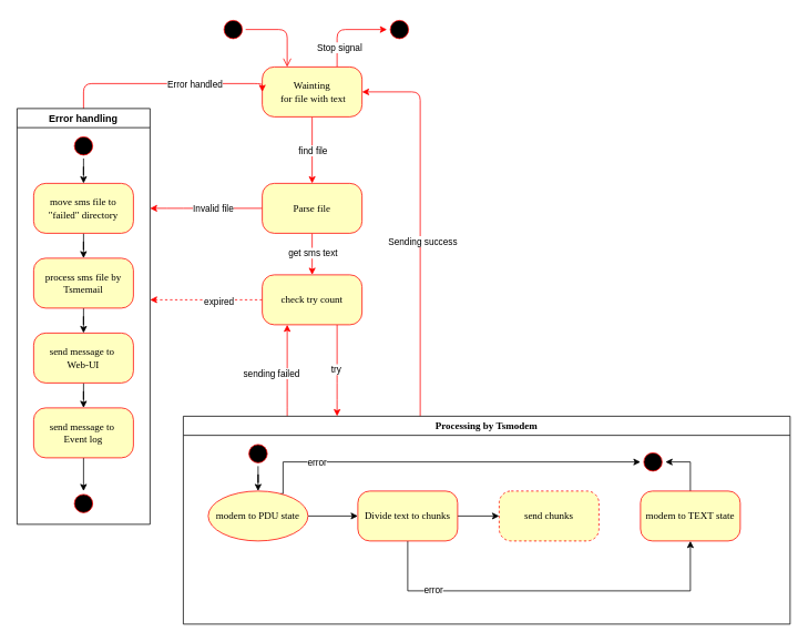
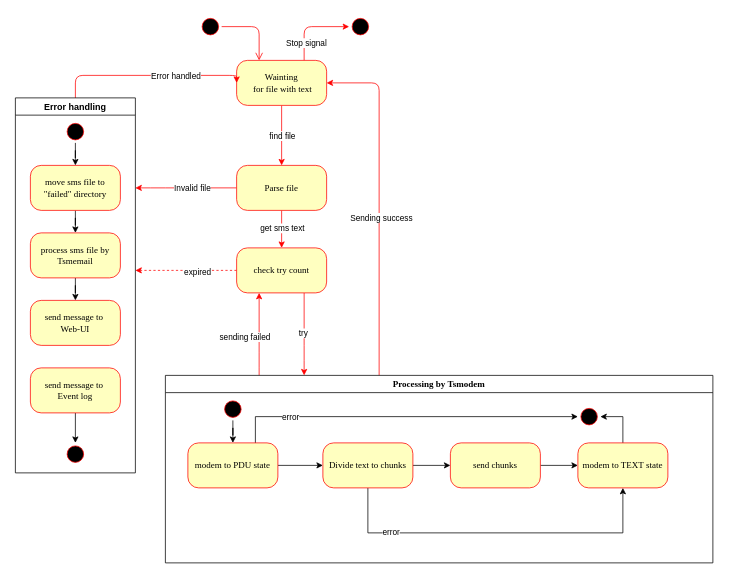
  <mxCell id="0" />
  <mxCell id="1" parent="0" />
  <mxCell id="2" value="" style="ellipse;html=1;shape=startState;fillColor=#000000;strokeColor=#ff0000;rounded=1;shadow=0;comic=0;labelBackgroundColor=none;fontFamily=Verdana;fontSize=12;fontColor=#000000;align=center;direction=south;" parent="1" vertex="1"><mxGeometry x="265" y="20" width="30" height="30" as="geometry" /></mxCell>
  <mxCell id="3" style="edgeStyle=orthogonalEdgeStyle;html=1;labelBackgroundColor=none;endArrow=open;endSize=8;strokeColor=#ff0000;fontFamily=Verdana;fontSize=12;align=left;" parent="1" source="2" target="8" edge="1"><mxGeometry relative="1" as="geometry"><mxPoint x="535" y="80" as="targetPoint" /><Array as="points"><mxPoint x="345" y="35" /></Array></mxGeometry></mxCell>
  <mxCell id="4" value="" style="edgeStyle=orthogonalEdgeStyle;rounded=0;orthogonalLoop=1;jettySize=auto;html=1;strokeColor=#FF0000;" edge="1" parent="1" source="8" target="13"><mxGeometry relative="1" as="geometry" /></mxCell>
  <mxCell id="5" value="find file" style="edgeLabel;html=1;align=center;verticalAlign=middle;resizable=0;points=[];" vertex="1" connectable="0" parent="4"><mxGeometry x="0.275" y="-1" relative="1" as="geometry"><mxPoint x="1" y="-11" as="offset" /></mxGeometry></mxCell>
  <mxCell id="6" style="edgeStyle=orthogonalEdgeStyle;rounded=1;orthogonalLoop=1;jettySize=auto;html=1;exitX=0.75;exitY=0;exitDx=0;exitDy=0;entryX=0.5;entryY=1;entryDx=0;entryDy=0;curved=0;strokeColor=#FF0000;" edge="1" parent="1" source="8" target="20"><mxGeometry relative="1" as="geometry" /></mxCell>
  <mxCell id="7" value="Stop signal" style="edgeLabel;html=1;align=center;verticalAlign=middle;resizable=0;points=[];" vertex="1" connectable="0" parent="6"><mxGeometry x="-0.543" y="-2" relative="1" as="geometry"><mxPoint as="offset" /></mxGeometry></mxCell>
  <mxCell id="8" value="Wainting&lt;div&gt;&amp;nbsp;for file with text&lt;/div&gt;" style="rounded=1;whiteSpace=wrap;html=1;arcSize=24;fillColor=#ffffc0;strokeColor=#ff0000;shadow=0;comic=0;labelBackgroundColor=none;fontFamily=Verdana;fontSize=12;fontColor=#000000;align=center;" parent="1" vertex="1"><mxGeometry x="315" y="80" width="120" height="60" as="geometry" /></mxCell>
  <mxCell id="9" value="" style="edgeStyle=orthogonalEdgeStyle;rounded=0;orthogonalLoop=1;jettySize=auto;html=1;strokeColor=#FF0000;" edge="1" parent="1" source="13" target="41"><mxGeometry relative="1" as="geometry"><mxPoint x="375" y="340" as="targetPoint" /></mxGeometry></mxCell>
  <mxCell id="10" value="get sms text" style="edgeLabel;html=1;align=center;verticalAlign=middle;resizable=0;points=[];" vertex="1" connectable="0" parent="9"><mxGeometry x="0.15" y="-2" relative="1" as="geometry"><mxPoint x="2" y="-6" as="offset" /></mxGeometry></mxCell>
  <mxCell id="11" style="edgeStyle=orthogonalEdgeStyle;rounded=1;orthogonalLoop=1;jettySize=auto;html=1;exitX=0;exitY=0.5;exitDx=0;exitDy=0;curved=0;strokeColor=#FF0000;" edge="1" parent="1" source="13" target="42"><mxGeometry relative="1" as="geometry"><mxPoint x="110" y="240" as="targetPoint" /><Array as="points"><mxPoint x="210" y="250" /><mxPoint x="210" y="250" /></Array></mxGeometry></mxCell>
  <mxCell id="12" value="Invalid file" style="edgeLabel;html=1;align=center;verticalAlign=middle;resizable=0;points=[];" vertex="1" connectable="0" parent="11"><mxGeometry x="-0.44" y="2" relative="1" as="geometry"><mxPoint x="-22" y="-2" as="offset" /></mxGeometry></mxCell>
  <mxCell id="13" value="Parse file" style="rounded=1;whiteSpace=wrap;html=1;arcSize=24;fillColor=#ffffc0;strokeColor=#ff0000;shadow=0;comic=0;labelBackgroundColor=none;fontFamily=Verdana;fontSize=12;fontColor=#000000;align=center;" vertex="1" parent="1"><mxGeometry x="315" y="220" width="120" height="60" as="geometry" /></mxCell>
  <mxCell id="14" value="" style="edgeStyle=orthogonalEdgeStyle;rounded=1;orthogonalLoop=1;jettySize=auto;html=1;strokeColor=#FF0000;curved=0;entryX=0.25;entryY=1;entryDx=0;entryDy=0;" edge="1" parent="1" source="21" target="41"><mxGeometry relative="1" as="geometry"><mxPoint x="345" y="440" as="sourcePoint" /><Array as="points"><mxPoint x="345" y="480" /><mxPoint x="345" y="480" /></Array></mxGeometry></mxCell>
  <mxCell id="15" value="sending failed" style="edgeLabel;html=1;align=center;verticalAlign=middle;resizable=0;points=[];" vertex="1" connectable="0" parent="14"><mxGeometry x="0.05" y="1" relative="1" as="geometry"><mxPoint x="-19" y="6" as="offset" /></mxGeometry></mxCell>
  <mxCell id="16" style="edgeStyle=orthogonalEdgeStyle;rounded=1;orthogonalLoop=1;jettySize=auto;html=1;entryX=1;entryY=0.5;entryDx=0;entryDy=0;curved=0;strokeColor=#FF0000;" edge="1" parent="1" source="21" target="8"><mxGeometry relative="1" as="geometry"><mxPoint x="435" y="470" as="sourcePoint" /><Array as="points"><mxPoint x="505" y="110" /></Array></mxGeometry></mxCell>
  <mxCell id="17" value="Sending success" style="edgeLabel;html=1;align=center;verticalAlign=middle;resizable=0;points=[];" vertex="1" connectable="0" parent="16"><mxGeometry x="-0.081" y="-2" relative="1" as="geometry"><mxPoint as="offset" /></mxGeometry></mxCell>
  <mxCell id="18" style="edgeStyle=orthogonalEdgeStyle;rounded=1;orthogonalLoop=1;jettySize=auto;html=1;exitX=0.5;exitY=0;exitDx=0;exitDy=0;entryX=0;entryY=0.5;entryDx=0;entryDy=0;curved=0;strokeColor=#FF0000;" edge="1" parent="1" source="42" target="8"><mxGeometry relative="1" as="geometry"><mxPoint x="50" y="210" as="sourcePoint" /><Array as="points"><mxPoint x="100" y="100" /><mxPoint x="315" y="100" /></Array></mxGeometry></mxCell>
  <mxCell id="19" value="Error handled" style="edgeLabel;html=1;align=center;verticalAlign=middle;resizable=0;points=[];" vertex="1" connectable="0" parent="18"><mxGeometry x="-0.085" y="1" relative="1" as="geometry"><mxPoint x="46" y="1" as="offset" /></mxGeometry></mxCell>
  <mxCell id="20" value="" style="ellipse;html=1;shape=startState;fillColor=#000000;strokeColor=#ff0000;rounded=1;shadow=0;comic=0;labelBackgroundColor=none;fontFamily=Verdana;fontSize=12;fontColor=#000000;align=center;direction=south;" vertex="1" parent="1"><mxGeometry x="465" y="20" width="30" height="30" as="geometry" /></mxCell>
  <mxCell id="21" value="&lt;span style=&quot;font-family: Verdana;&quot;&gt;Processing by&amp;nbsp;&lt;/span&gt;&lt;span style=&quot;font-family: Verdana; background-color: transparent; color: light-dark(rgb(0, 0, 0), rgb(255, 255, 255));&quot;&gt;Tsmodem&lt;/span&gt;" style="swimlane;whiteSpace=wrap;html=1;" vertex="1" parent="1"><mxGeometry x="220" y="500" width="730" height="250" as="geometry"><mxRectangle x="250" y="510" width="160" height="30" as="alternateBounds" /></mxGeometry></mxCell>
  <mxCell id="22" style="edgeStyle=orthogonalEdgeStyle;rounded=0;orthogonalLoop=1;jettySize=auto;html=1;exitX=1;exitY=0.5;exitDx=0;exitDy=0;" edge="1" parent="21" source="31" target="28"><mxGeometry relative="1" as="geometry" /></mxCell>
  <mxCell id="23" style="edgeStyle=orthogonalEdgeStyle;rounded=0;orthogonalLoop=1;jettySize=auto;html=1;exitX=1;exitY=0.5;exitDx=0;exitDy=0;" edge="1" parent="21" source="24" target="31"><mxGeometry relative="1" as="geometry"><mxPoint x="290" y="20" as="targetPoint" /></mxGeometry></mxCell>
  <mxCell id="24" value="" style="ellipse;html=1;shape=startState;fillColor=#000000;strokeColor=#ff0000;rounded=1;shadow=0;comic=0;labelBackgroundColor=none;fontFamily=Verdana;fontSize=12;fontColor=#000000;align=center;direction=south;" vertex="1" parent="21"><mxGeometry x="75" y="30" width="30" height="30" as="geometry" /></mxCell>
  <mxCell id="25" style="edgeStyle=orthogonalEdgeStyle;rounded=0;orthogonalLoop=1;jettySize=auto;html=1;exitX=1;exitY=0.5;exitDx=0;exitDy=0;" edge="1" parent="21" source="28" target="33"><mxGeometry relative="1" as="geometry" /></mxCell>
  <mxCell id="26" style="edgeStyle=orthogonalEdgeStyle;rounded=0;orthogonalLoop=1;jettySize=auto;html=1;exitX=0.5;exitY=1;exitDx=0;exitDy=0;entryX=0.5;entryY=1;entryDx=0;entryDy=0;" edge="1" parent="21" source="28" target="35"><mxGeometry relative="1" as="geometry"><mxPoint x="411" y="161.02" as="targetPoint" /><Array as="points"><mxPoint x="270" y="210" /><mxPoint x="610" y="210" /></Array></mxGeometry></mxCell>
  <mxCell id="27" value="error" style="edgeLabel;html=1;align=center;verticalAlign=middle;resizable=0;points=[];" vertex="1" connectable="0" parent="26"><mxGeometry x="-0.608" y="2" relative="1" as="geometry"><mxPoint as="offset" /></mxGeometry></mxCell>
  <mxCell id="28" value="Divide text to chunks" style="rounded=1;whiteSpace=wrap;html=1;arcSize=24;fillColor=#ffffc0;strokeColor=#ff0000;shadow=0;comic=0;labelBackgroundColor=none;fontFamily=Verdana;fontSize=12;fontColor=#000000;align=center;" vertex="1" parent="21"><mxGeometry x="210" y="90" width="120" height="60" as="geometry" /></mxCell>
  <mxCell id="29" style="edgeStyle=orthogonalEdgeStyle;rounded=0;orthogonalLoop=1;jettySize=auto;html=1;exitX=0.75;exitY=0;exitDx=0;exitDy=0;" edge="1" parent="21" source="31" target="36"><mxGeometry relative="1" as="geometry"><mxPoint x="429.96" y="160" as="targetPoint" /><Array as="points"><mxPoint x="120" y="55" /></Array></mxGeometry></mxCell>
  <mxCell id="30" value="error" style="edgeLabel;html=1;align=center;verticalAlign=middle;resizable=0;points=[];" vertex="1" connectable="0" parent="29"><mxGeometry x="-0.652" relative="1" as="geometry"><mxPoint as="offset" /></mxGeometry></mxCell>
- <mxCell id="31" value="modem to PDU state" style="ellipse;whiteSpace=wrap;html=1;fontFamily=Verdana;fillColor=#ffffc0;strokeColor=#ff0000;fontColor=#000000;arcSize=24;shadow=0;comic=0;labelBackgroundColor=none;" vertex="1" parent="21"><mxGeometry x="30" y="90" width="120" height="60" as="geometry" /></mxCell>
- <mxCell id="33" value="send chunks" style="whiteSpace=wrap;html=1;fontFamily=Verdana;fillColor=#ffffc0;strokeColor=#ff0000;fontColor=#000000;rounded=1;arcSize=24;shadow=0;comic=0;labelBackgroundColor=none;dashed=1;" vertex="1" parent="21"><mxGeometry x="380" y="90" width="120" height="60" as="geometry" /></mxCell>
+ <mxCell id="31" value="modem to PDU state" style="whiteSpace=wrap;html=1;fontFamily=Verdana;fillColor=#ffffc0;strokeColor=#ff0000;fontColor=#000000;rounded=1;arcSize=24;shadow=0;comic=0;labelBackgroundColor=none;" vertex="1" parent="21"><mxGeometry x="30" y="90" width="120" height="60" as="geometry" /></mxCell>
+ <mxCell id="32" value="" style="edgeStyle=orthogonalEdgeStyle;rounded=0;orthogonalLoop=1;jettySize=auto;html=1;" edge="1" parent="21" source="33" target="35"><mxGeometry relative="1" as="geometry" /></mxCell>
+ <mxCell id="33" value="send chunks" style="whiteSpace=wrap;html=1;fontFamily=Verdana;fillColor=#ffffc0;strokeColor=#ff0000;fontColor=#000000;rounded=1;arcSize=24;shadow=0;comic=0;labelBackgroundColor=none;" vertex="1" parent="21"><mxGeometry x="380" y="90" width="120" height="60" as="geometry" /></mxCell>
  <mxCell id="34" value="" style="edgeStyle=orthogonalEdgeStyle;rounded=0;orthogonalLoop=1;jettySize=auto;html=1;exitX=0.5;exitY=0;exitDx=0;exitDy=0;" edge="1" parent="21" source="35" target="36"><mxGeometry relative="1" as="geometry"><mxPoint x="330" y="440" as="targetPoint" /><Array as="points"><mxPoint x="610" y="55" /></Array></mxGeometry></mxCell>
  <mxCell id="35" value="modem to TEXT state" style="whiteSpace=wrap;html=1;fontFamily=Verdana;fillColor=#ffffc0;strokeColor=#ff0000;fontColor=#000000;rounded=1;arcSize=24;shadow=0;comic=0;labelBackgroundColor=none;" vertex="1" parent="21"><mxGeometry x="550" y="90" width="120" height="60" as="geometry" /></mxCell>
  <mxCell id="36" value="" style="ellipse;html=1;shape=startState;fillColor=#000000;strokeColor=#ff0000;rounded=1;shadow=0;comic=0;labelBackgroundColor=none;fontFamily=Verdana;fontSize=12;fontColor=#000000;align=center;direction=south;" vertex="1" parent="21"><mxGeometry x="550" y="40" width="30" height="30" as="geometry" /></mxCell>
  <mxCell id="37" style="edgeStyle=orthogonalEdgeStyle;rounded=1;orthogonalLoop=1;jettySize=auto;html=1;exitX=0.75;exitY=1;exitDx=0;exitDy=0;strokeColor=#FF0000;curved=0;" edge="1" parent="1" source="41" target="21"><mxGeometry relative="1" as="geometry"><mxPoint x="405" y="440" as="targetPoint" /><Array as="points"><mxPoint x="405" y="470" /><mxPoint x="405" y="470" /></Array></mxGeometry></mxCell>
  <mxCell id="38" value="try" style="edgeLabel;html=1;align=center;verticalAlign=middle;resizable=0;points=[];" vertex="1" connectable="0" parent="37"><mxGeometry x="-0.04" y="-2" relative="1" as="geometry"><mxPoint as="offset" /></mxGeometry></mxCell>
  <mxCell id="39" style="edgeStyle=orthogonalEdgeStyle;rounded=1;orthogonalLoop=1;jettySize=auto;html=1;exitX=0;exitY=0.5;exitDx=0;exitDy=0;curved=0;strokeColor=#FF0000;dashed=1;" edge="1" parent="1" source="41" target="42"><mxGeometry relative="1" as="geometry"><mxPoint x="50" y="270" as="targetPoint" /><Array as="points"><mxPoint x="250" y="360" /><mxPoint x="250" y="360" /></Array></mxGeometry></mxCell>
  <mxCell id="40" value="expired" style="edgeLabel;html=1;align=center;verticalAlign=middle;resizable=0;points=[];" vertex="1" connectable="0" parent="39"><mxGeometry x="-0.209" y="1" relative="1" as="geometry"><mxPoint as="offset" /></mxGeometry></mxCell>
  <mxCell id="41" value="check try count" style="whiteSpace=wrap;html=1;fontFamily=Verdana;fillColor=#ffffc0;strokeColor=#ff0000;fontColor=#000000;rounded=1;arcSize=24;shadow=0;comic=0;labelBackgroundColor=none;" vertex="1" parent="1"><mxGeometry x="315" y="330" width="120" height="60" as="geometry" /></mxCell>
  <mxCell id="42" value="Error handling" style="swimlane;whiteSpace=wrap;html=1;" vertex="1" parent="1"><mxGeometry x="20" y="130" width="160" height="500" as="geometry"><mxRectangle x="50" y="140" width="120" height="30" as="alternateBounds" /></mxGeometry></mxCell>
  <mxCell id="43" value="" style="edgeStyle=orthogonalEdgeStyle;rounded=0;orthogonalLoop=1;jettySize=auto;html=1;" edge="1" parent="42" source="44" target="46"><mxGeometry relative="1" as="geometry" /></mxCell>
  <mxCell id="44" value="move sms file to &quot;failed&quot; directory" style="whiteSpace=wrap;html=1;fontFamily=Verdana;fillColor=#ffffc0;strokeColor=#ff0000;fontColor=#000000;rounded=1;arcSize=24;shadow=0;comic=0;labelBackgroundColor=none;" vertex="1" parent="42"><mxGeometry x="20" y="90" width="120" height="60" as="geometry" /></mxCell>
  <mxCell id="45" value="" style="edgeStyle=orthogonalEdgeStyle;rounded=0;orthogonalLoop=1;jettySize=auto;html=1;" edge="1" parent="42" source="46" target="48"><mxGeometry relative="1" as="geometry" /></mxCell>
  <mxCell id="46" value="process sms file by Tsmemail" style="whiteSpace=wrap;html=1;fontFamily=Verdana;fillColor=#ffffc0;strokeColor=#ff0000;fontColor=#000000;rounded=1;arcSize=24;shadow=0;comic=0;labelBackgroundColor=none;" vertex="1" parent="42"><mxGeometry x="20" y="180" width="120" height="60" as="geometry" /></mxCell>
- <mxCell id="47" value="" style="edgeStyle=orthogonalEdgeStyle;rounded=0;orthogonalLoop=1;jettySize=auto;html=1;" edge="1" parent="42" source="48" target="50"><mxGeometry relative="1" as="geometry" /></mxCell>
  <mxCell id="48" value="send message to&amp;nbsp;&lt;div&gt;Web-UI&lt;/div&gt;" style="whiteSpace=wrap;html=1;fontFamily=Verdana;fillColor=#ffffc0;strokeColor=#ff0000;fontColor=#000000;rounded=1;arcSize=24;shadow=0;comic=0;labelBackgroundColor=none;" vertex="1" parent="42"><mxGeometry x="20" y="270" width="120" height="60" as="geometry" /></mxCell>
  <mxCell id="49" style="edgeStyle=orthogonalEdgeStyle;rounded=0;orthogonalLoop=1;jettySize=auto;html=1;exitX=0.5;exitY=1;exitDx=0;exitDy=0;" edge="1" parent="42" source="50" target="51"><mxGeometry relative="1" as="geometry" /></mxCell>
  <mxCell id="50" value="send message to&amp;nbsp;&lt;div&gt;Event log&lt;/div&gt;" style="whiteSpace=wrap;html=1;fontFamily=Verdana;fillColor=#ffffc0;strokeColor=#ff0000;fontColor=#000000;rounded=1;arcSize=24;shadow=0;comic=0;labelBackgroundColor=none;" vertex="1" parent="42"><mxGeometry x="20" y="360" width="120" height="60" as="geometry" /></mxCell>
  <mxCell id="51" value="" style="ellipse;html=1;shape=startState;fillColor=#000000;strokeColor=#ff0000;rounded=1;shadow=0;comic=0;labelBackgroundColor=none;fontFamily=Verdana;fontSize=12;fontColor=#000000;align=center;direction=south;" vertex="1" parent="42"><mxGeometry x="65" y="460" width="30" height="30" as="geometry" /></mxCell>
  <mxCell id="52" style="edgeStyle=orthogonalEdgeStyle;rounded=0;orthogonalLoop=1;jettySize=auto;html=1;exitX=1;exitY=0.5;exitDx=0;exitDy=0;" edge="1" parent="42" source="53" target="44"><mxGeometry relative="1" as="geometry" /></mxCell>
  <mxCell id="53" value="" style="ellipse;html=1;shape=startState;fillColor=#000000;strokeColor=#ff0000;rounded=1;shadow=0;comic=0;labelBackgroundColor=none;fontFamily=Verdana;fontSize=12;fontColor=#000000;align=center;direction=south;" vertex="1" parent="42"><mxGeometry x="65" y="30" width="30" height="30" as="geometry" /></mxCell>
